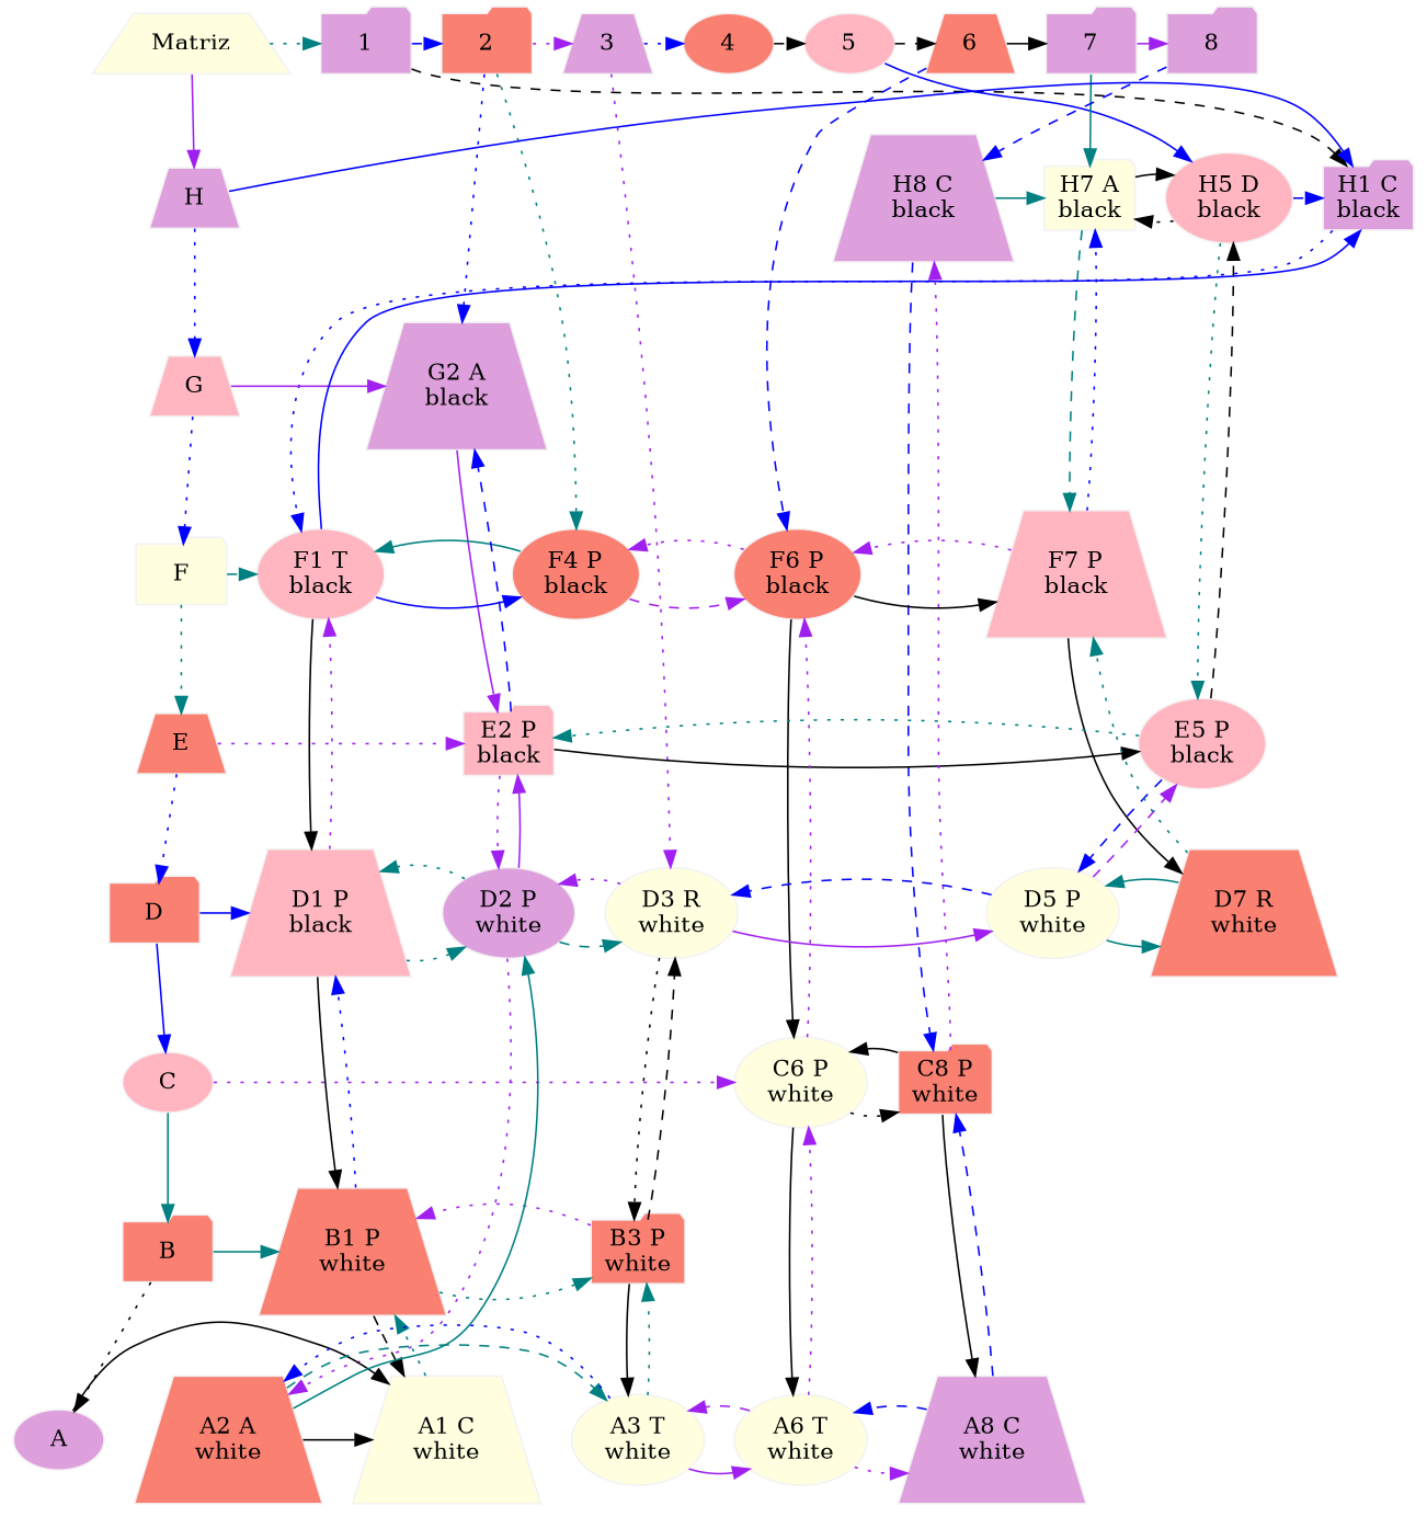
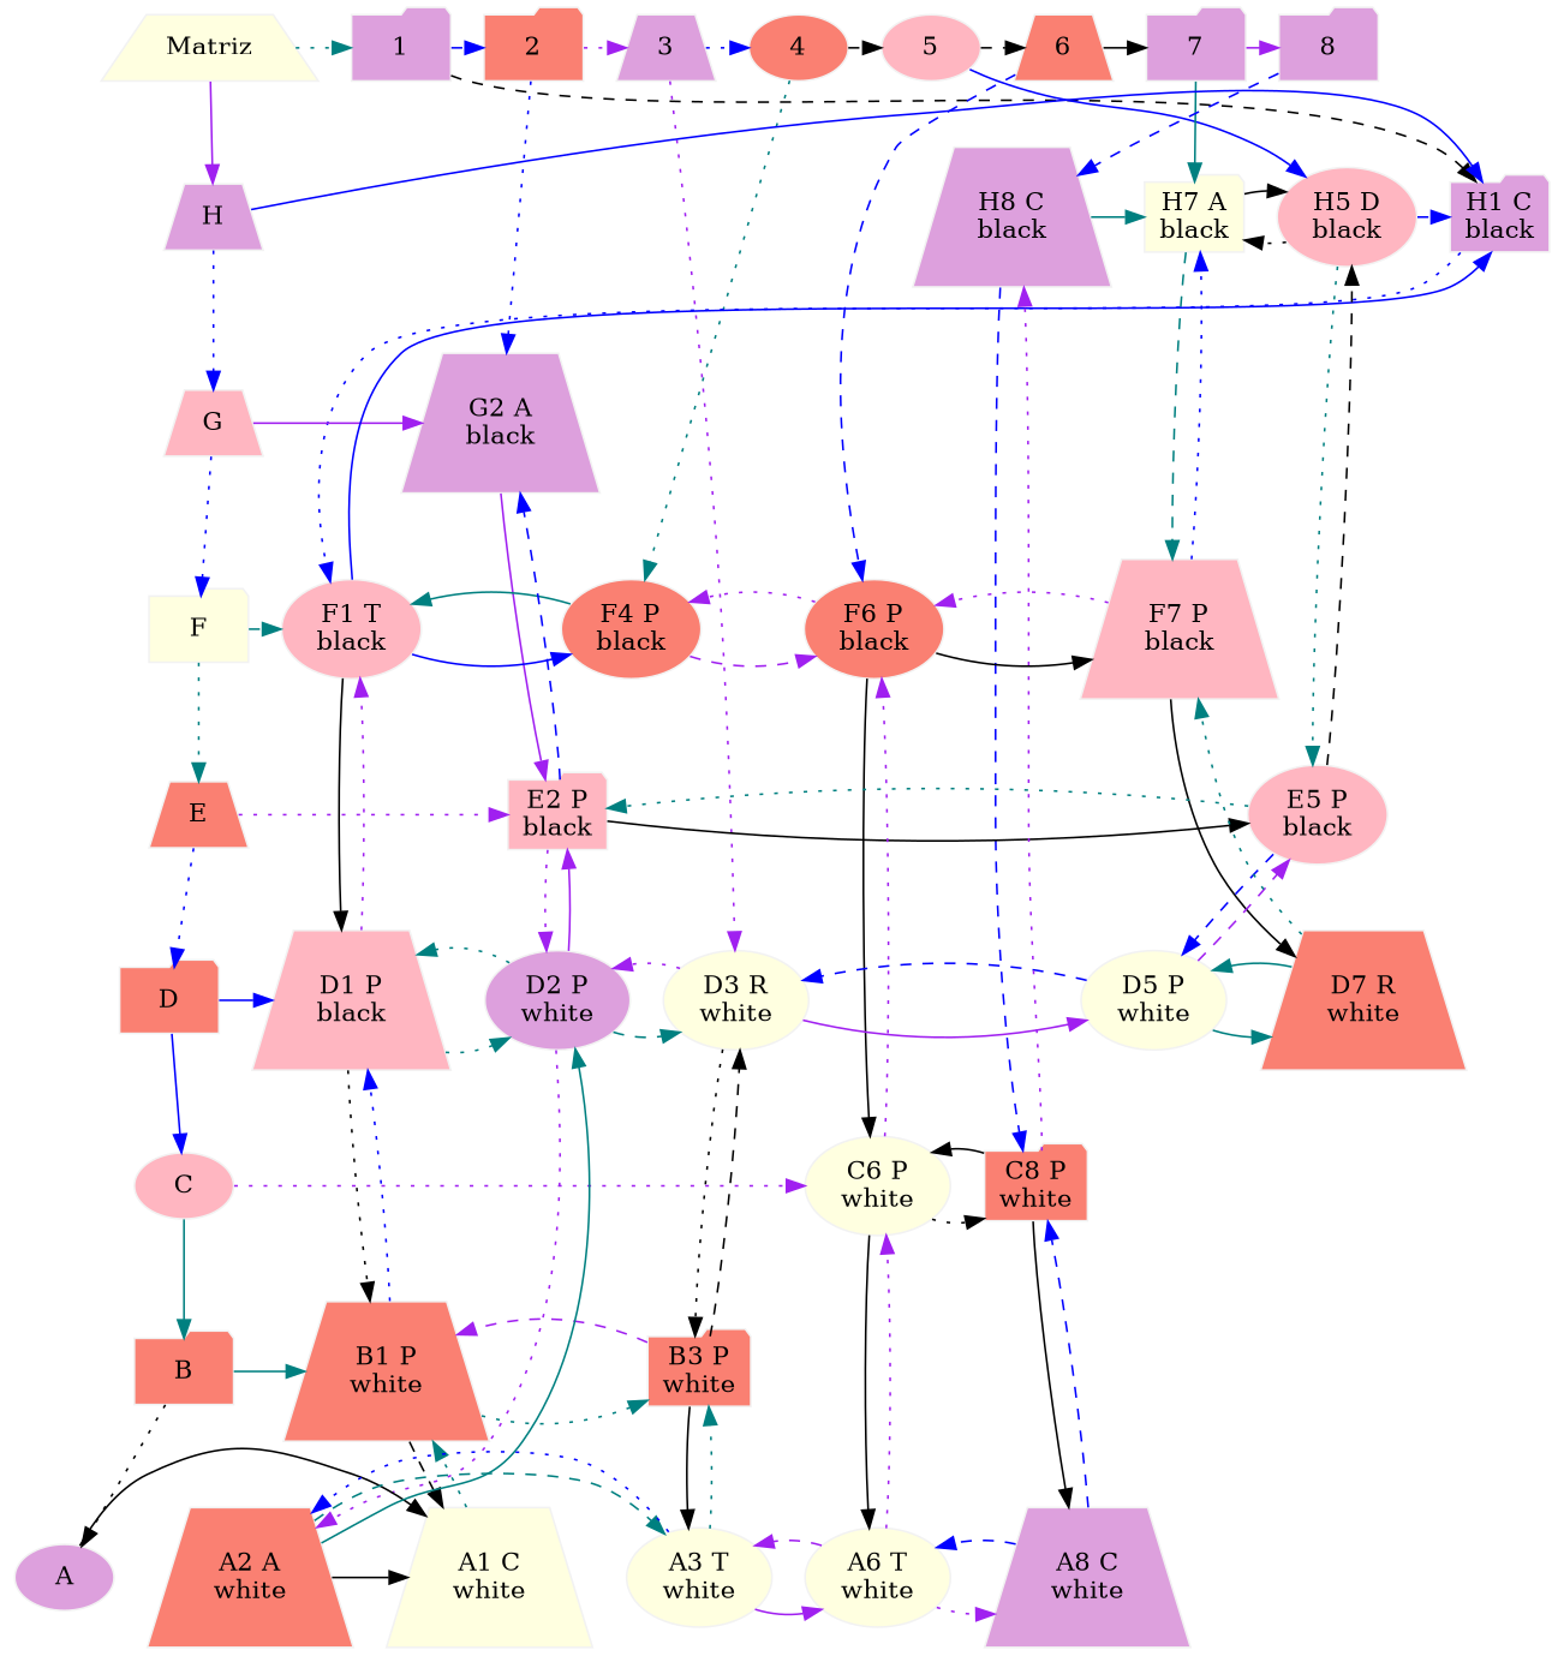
  digraph {
    rankdir=UD
    node [color=Gray95 fillcolor=salmon shape=trapezium style=filled]
    edge [color=purple style=dotted]
    Matriz [fillcolor=lightyellow]
    1 [fillcolor=plum shape=folder]
    2 [shape=folder]
    3 [fillcolor=plum]
    4 [shape=ellipse]
    5 [fillcolor=lightpink shape=ellipse]
    6
    7 [fillcolor=plum shape=folder]
    8 [fillcolor=plum shape=folder]
    H [fillcolor=plum]
    "H1 C\nblack" [fillcolor=plum shape=folder]
    "H5 D\nblack" [fillcolor=lightpink shape=ellipse]
    "H7 A\nblack" [fillcolor=lightyellow shape=folder]
    "H8 C\nblack" [fillcolor=plum]
    G [fillcolor=lightpink]
    "G2 A\nblack" [fillcolor=plum]
    F [fillcolor=lightyellow shape=folder]
    "F1 T\nblack" [fillcolor=lightpink shape=ellipse]
    "F4 P\nblack" [shape=ellipse]
    "F6 P\nblack" [shape=ellipse]
    "F7 P\nblack" [fillcolor=lightpink]
    E
    "E2 P\nblack" [fillcolor=lightpink shape=folder]
    "E5 P\nblack" [fillcolor=lightpink shape=ellipse]
    D [shape=folder]
    "D1 P\nblack" [fillcolor=lightpink]
    "D2 P\nwhite" [fillcolor=plum shape=ellipse]
    "D3 R\nwhite" [fillcolor=lightyellow shape=ellipse]
    "D5 P\nwhite" [fillcolor=lightyellow shape=ellipse]
    "D7 R\nwhite"
    C [fillcolor=lightpink shape=ellipse]
    "C6 P\nwhite" [fillcolor=lightyellow shape=ellipse]
    "C8 P\nwhite" [shape=folder]
    B [shape=folder]
    "B1 P\nwhite"
    "B3 P\nwhite" [shape=folder]
    A [fillcolor=plum shape=ellipse]
    "A1 C\nwhite" [fillcolor=lightyellow]
    "A2 A\nwhite"
    "A3 T\nwhite" [fillcolor=lightyellow shape=ellipse]
    "A6 T\nwhite" [fillcolor=lightyellow shape=ellipse]
    "A8 C\nwhite" [fillcolor=plum]
    subgraph sub_1 {
      rank=min
      Matriz
      1
      2
      3
      4
      5
      6
      7
      8
    }
    subgraph sub_2 {
      rank=same
      H
      "H1 C\nblack"
      "H5 D\nblack"
      "H7 A\nblack"
      "H8 C\nblack"
    }
    subgraph sub_3 {
      rank=same
      G
      "G2 A\nblack"
    }
    subgraph sub_4 {
      rank=same
      F
      "F1 T\nblack"
      "F4 P\nblack"
      "F6 P\nblack"
      "F7 P\nblack"
    }
    subgraph sub_5 {
      rank=same
      E
      "E2 P\nblack"
      "E5 P\nblack"
    }
    subgraph sub_6 {
      rank=same
      D
      "D1 P\nblack"
      "D2 P\nwhite"
      "D3 R\nwhite"
      "D5 P\nwhite"
      "D7 R\nwhite"
    }
    subgraph sub_7 {
      rank=same
      C
      "C6 P\nwhite"
      "C8 P\nwhite"
    }
    subgraph sub_8 {
      rank=same
      B
      "B1 P\nwhite"
      "B3 P\nwhite"
    }
    subgraph sub_9 {
      rank=same
      A
      "A1 C\nwhite"
      "A2 A\nwhite"
      "A3 T\nwhite"
      "A6 T\nwhite"
      "A8 C\nwhite"
    }
    Matriz -> 1 [color=teal]
    Matriz -> H [rankdir=UD style=solid]
    1 -> 2 [color=blue style=dashed]
    1 -> "H1 C\nblack" [color=black style=dashed]
    2 -> 3
    2 -> "G2 A\nblack" [color=blue]
    3 -> 4 [color=blue]
    3 -> "D3 R\nwhite"
    4 -> 5 [color=black style=dashed]
-   2 -> "F4 P\nblack" [color=teal]
+   4 -> "F4 P\nblack" [color=teal]
    5 -> 6 [color=black style=dashed]
    5 -> "H5 D\nblack" [color=blue style=solid]
    6 -> 7 [color=black style=solid]
    6 -> "F6 P\nblack" [color=blue style=dashed]
    7 -> 8 [style=solid]
    7 -> "H7 A\nblack" [color=teal style=solid]
    8 -> "H8 C\nblack" [color=blue style=dashed]
    H -> "H1 C\nblack" [color=blue style=solid]
    H -> G [color=blue rankdir=UD]
    "H1 C\nblack" -> "F1 T\nblack" [color=blue]
    "H5 D\nblack" -> "H1 C\nblack" [color=blue style=dashed]
    "H5 D\nblack" -> "H7 A\nblack" [color=black]
    "H5 D\nblack" -> "E5 P\nblack" [color=teal]
    "H7 A\nblack" -> "H5 D\nblack" [color=black style=solid]
    "H7 A\nblack" -> "F7 P\nblack" [color=teal style=dashed]
    "H8 C\nblack" -> "H7 A\nblack" [color=teal style=solid]
    "H8 C\nblack" -> "C8 P\nwhite" [color=blue style=dashed]
    G -> "G2 A\nblack" [style=solid]
    G -> F [color=blue rankdir=UD]
    "G2 A\nblack" -> "E2 P\nblack" [style=solid]
    F -> "F1 T\nblack" [color=teal style=dashed]
    F -> E [color=teal rankdir=UD]
    "F1 T\nblack" -> "H1 C\nblack" [color=blue style=solid]
    "F1 T\nblack" -> "F4 P\nblack" [color=blue style=solid]
    "F1 T\nblack" -> "D1 P\nblack" [color=black style=solid]
    "F4 P\nblack" -> "F1 T\nblack" [color=teal style=solid]
    "F4 P\nblack" -> "F6 P\nblack" [style=dashed]
    "F6 P\nblack" -> "F4 P\nblack"
    "F6 P\nblack" -> "F7 P\nblack" [color=black style=solid]
    "F6 P\nblack" -> "C6 P\nwhite" [color=black style=solid]
    "F7 P\nblack" -> "H7 A\nblack" [color=blue]
    "F7 P\nblack" -> "F6 P\nblack"
    "F7 P\nblack" -> "D7 R\nwhite" [color=black style=solid]
    E -> "E2 P\nblack"
    E -> D [color=blue rankdir=UD]
    "E2 P\nblack" -> "G2 A\nblack" [color=blue style=dashed]
    "E2 P\nblack" -> "E5 P\nblack" [color=black style=solid]
    "E2 P\nblack" -> "D2 P\nwhite"
    "E5 P\nblack" -> "H5 D\nblack" [color=black style=dashed]
    "E5 P\nblack" -> "E2 P\nblack" [color=teal]
    "E5 P\nblack" -> "D5 P\nwhite" [color=blue style=dashed]
    D -> "D1 P\nblack" [color=blue style=solid]
    D -> C [color=blue rankdir=UD style=solid]
    "D1 P\nblack" -> "F1 T\nblack"
    "D1 P\nblack" -> "D2 P\nwhite" [color=teal]
-   "D1 P\nblack" -> "B1 P\nwhite" [color=black style=solid]
+   "D1 P\nblack" -> "B1 P\nwhite" [color=black]
    "D2 P\nwhite" -> "E2 P\nblack" [style=solid]
    "D2 P\nwhite" -> "D1 P\nblack" [color=teal]
    "D2 P\nwhite" -> "D3 R\nwhite" [color=teal style=dashed]
    "D2 P\nwhite" -> "A2 A\nwhite"
    "D3 R\nwhite" -> "D2 P\nwhite"
    "D3 R\nwhite" -> "D5 P\nwhite" [style=solid]
    "D3 R\nwhite" -> "B3 P\nwhite" [color=black]
    "D5 P\nwhite" -> "E5 P\nblack" [style=dashed]
    "D5 P\nwhite" -> "D3 R\nwhite" [color=blue style=dashed]
    "D5 P\nwhite" -> "D7 R\nwhite" [color=teal style=solid]
    "D7 R\nwhite" -> "F7 P\nblack" [color=teal]
    "D7 R\nwhite" -> "D5 P\nwhite" [color=teal style=solid]
    C -> "C6 P\nwhite"
    C -> B [color=teal rankdir=UD style=solid]
    "C6 P\nwhite" -> "F6 P\nblack"
    "C6 P\nwhite" -> "C8 P\nwhite" [color=black]
    "C6 P\nwhite" -> "A6 T\nwhite" [color=black style=solid]
    "C8 P\nwhite" -> "H8 C\nblack"
    "C8 P\nwhite" -> "C6 P\nwhite" [color=black style=solid]
    "C8 P\nwhite" -> "A8 C\nwhite" [color=black style=solid]
    B -> "B1 P\nwhite" [color=teal style=solid]
    B -> A [color=black rankdir=UD]
    "B1 P\nwhite" -> "D1 P\nblack" [color=blue]
    "B1 P\nwhite" -> "B3 P\nwhite" [color=teal]
    "B1 P\nwhite" -> "A1 C\nwhite" [color=black style=dashed]
    "B3 P\nwhite" -> "D3 R\nwhite" [color=black style=dashed]
-   "B3 P\nwhite" -> "B1 P\nwhite"
+   "B3 P\nwhite" -> "B1 P\nwhite" [style=dashed]
    "B3 P\nwhite" -> "A3 T\nwhite" [color=black style=solid]
    A -> "A1 C\nwhite" [color=black style=solid]
    "A1 C\nwhite" -> "B1 P\nwhite" [color=teal]
    "A2 A\nwhite" -> "D2 P\nwhite" [color=teal style=solid]
    "A2 A\nwhite" -> "A1 C\nwhite" [color=black style=solid]
    "A2 A\nwhite" -> "A3 T\nwhite" [color=teal style=dashed]
    "A3 T\nwhite" -> "B3 P\nwhite" [color=teal]
    "A3 T\nwhite" -> "A2 A\nwhite" [color=blue]
    "A3 T\nwhite" -> "A6 T\nwhite" [style=solid]
    "A6 T\nwhite" -> "C6 P\nwhite"
    "A6 T\nwhite" -> "A3 T\nwhite" [style=dashed]
    "A6 T\nwhite" -> "A8 C\nwhite"
    "A8 C\nwhite" -> "C8 P\nwhite" [color=blue style=dashed]
    "A8 C\nwhite" -> "A6 T\nwhite" [color=blue style=dashed]
  }
